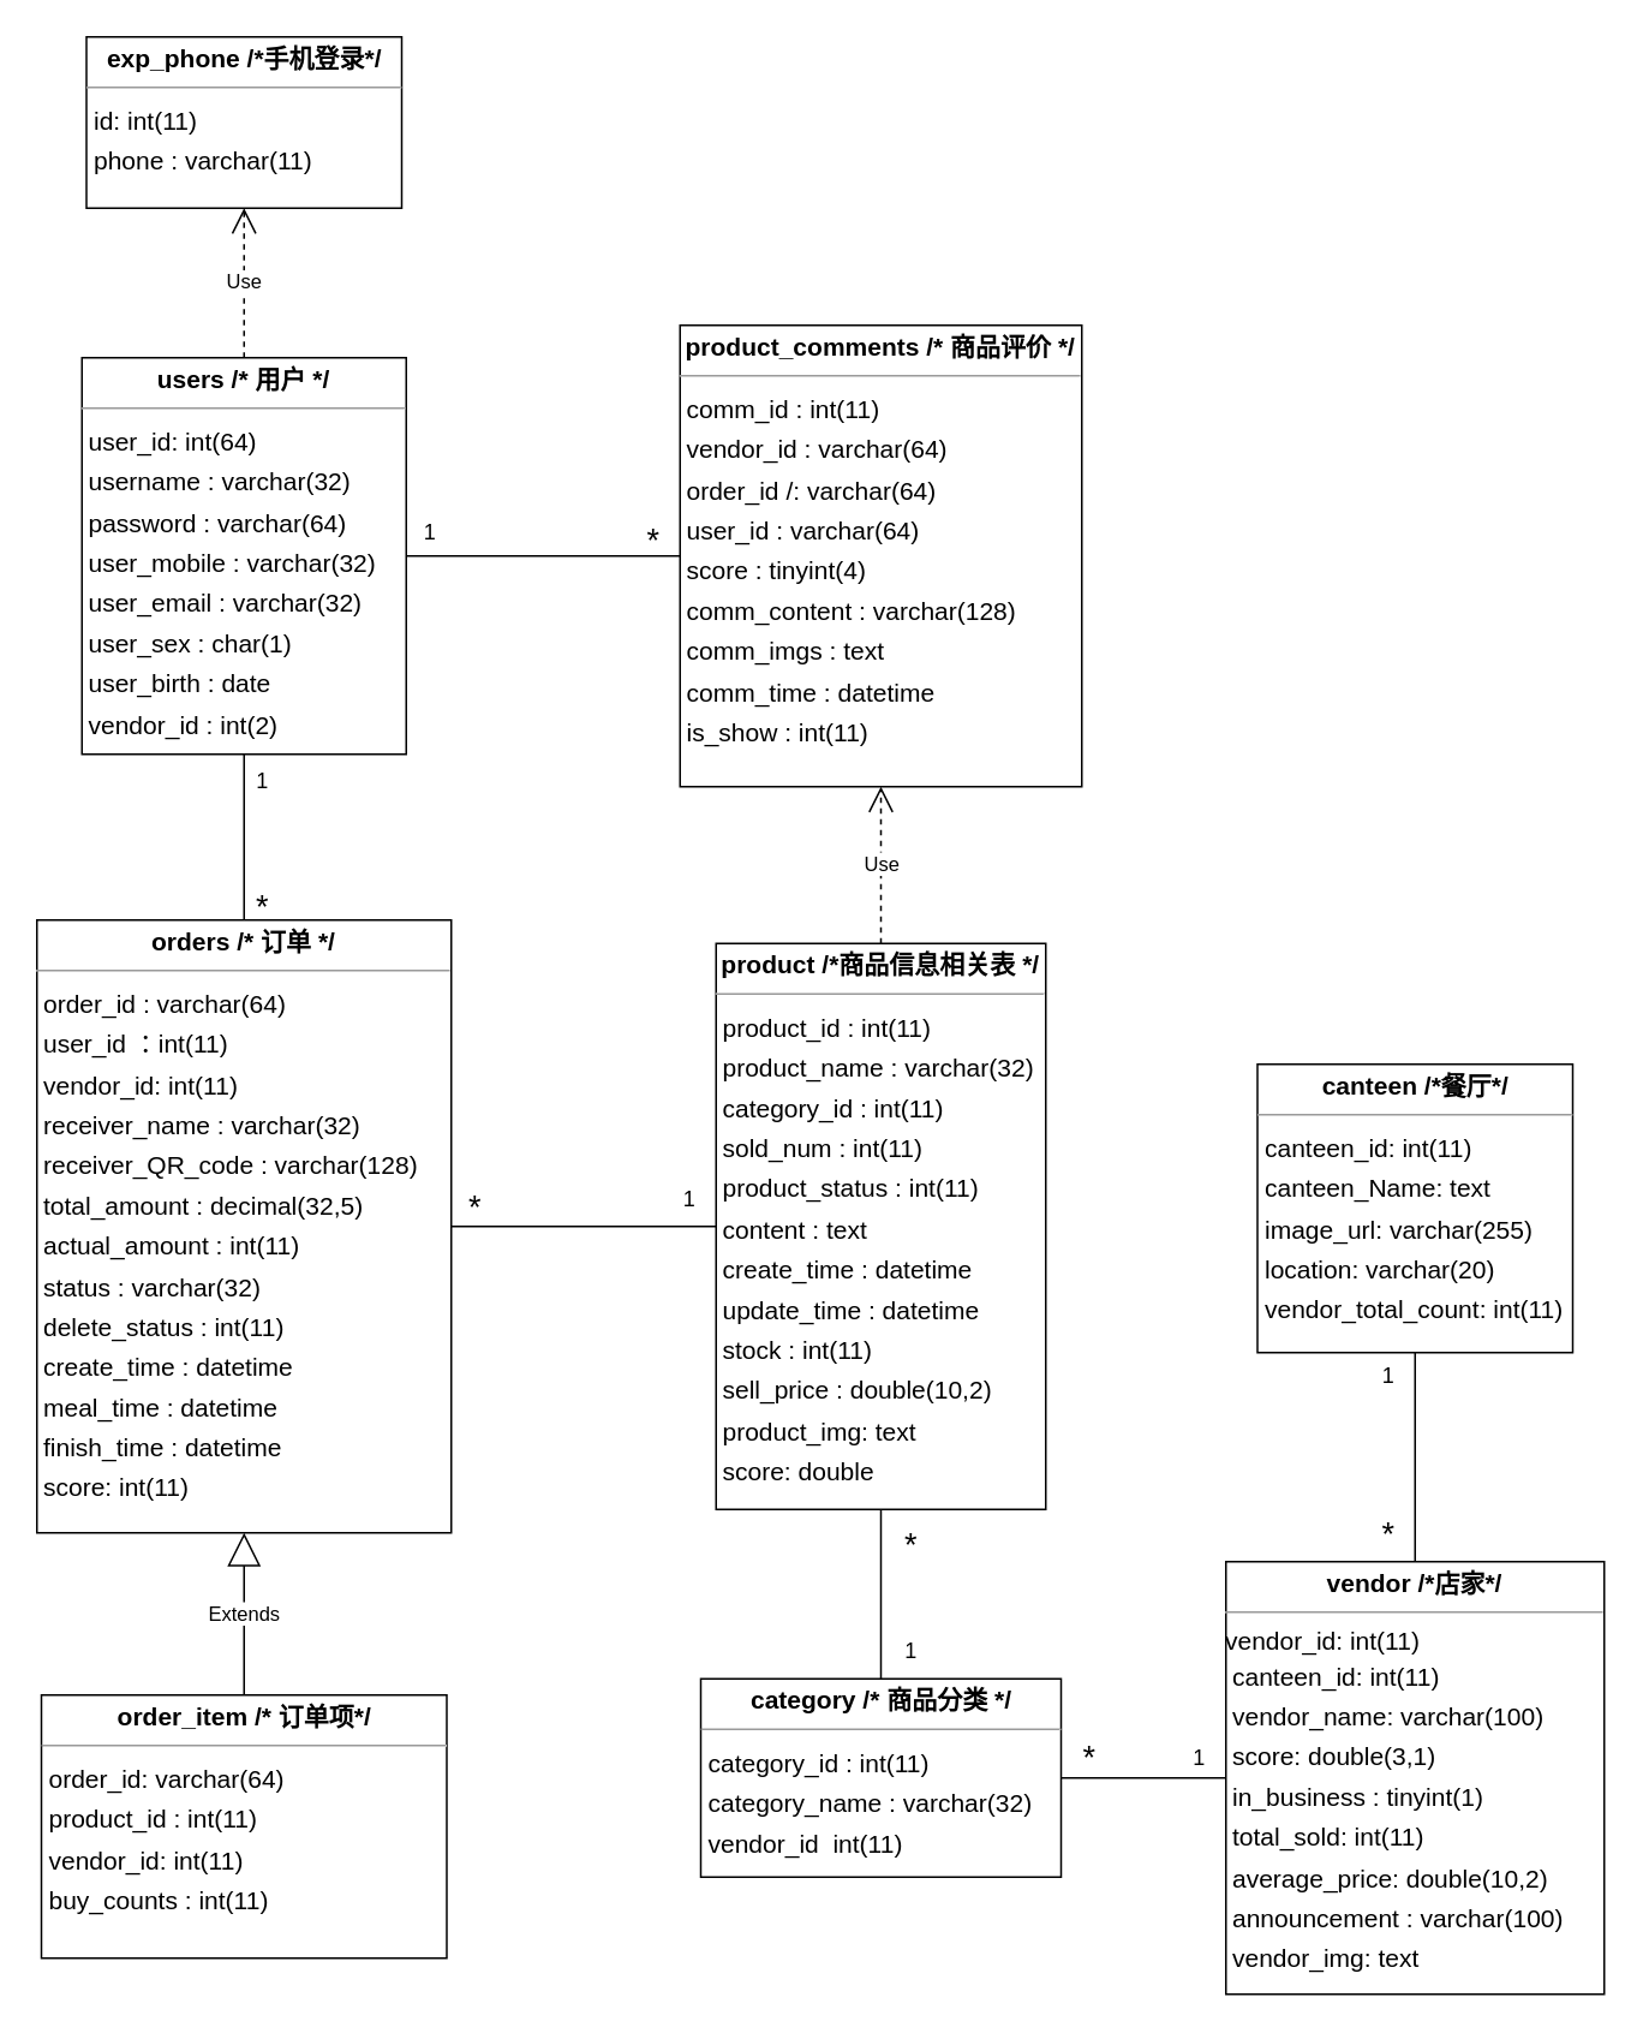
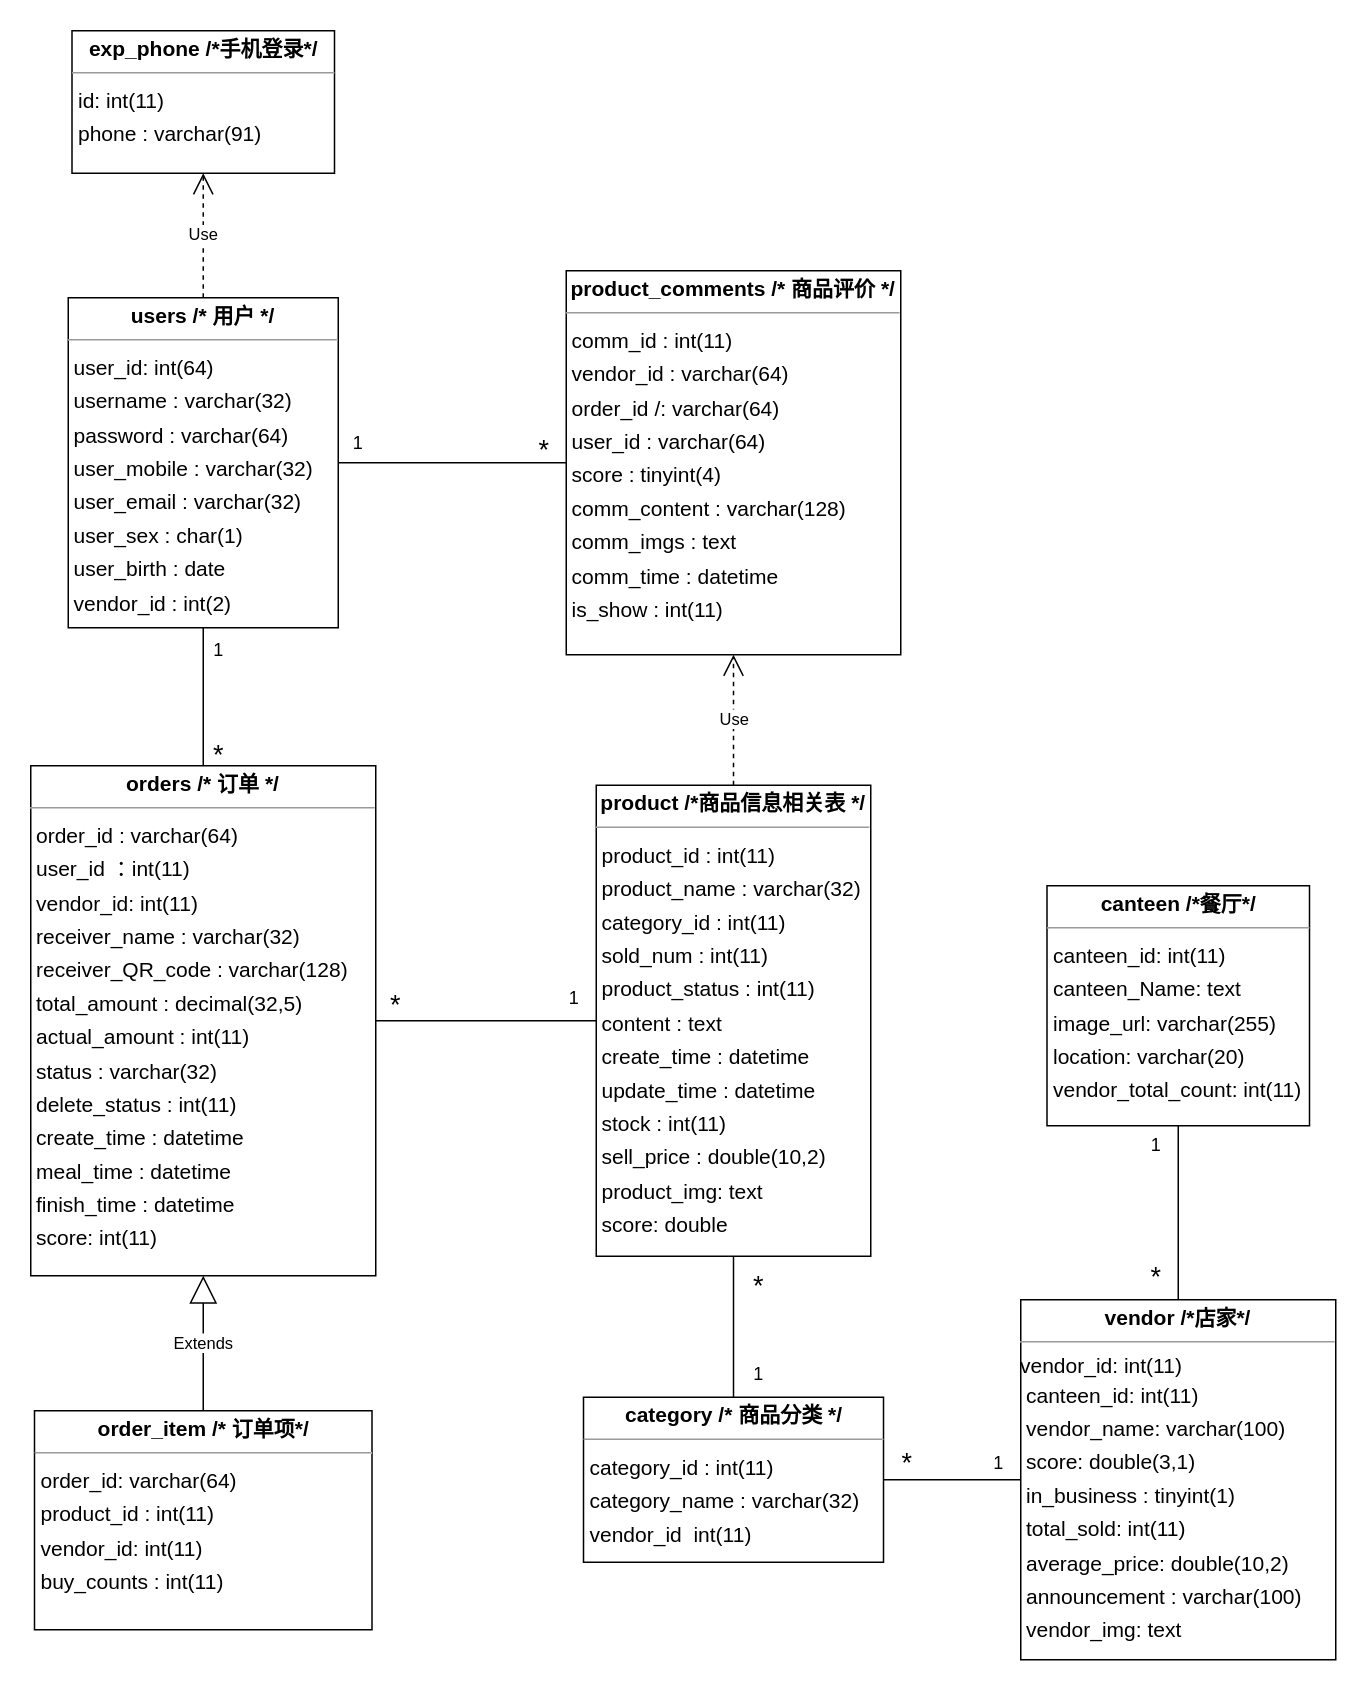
  <mxCell id="0" />
  <mxCell id="1" parent="0" />
  <mxCell id="2" value="&lt;p style=&quot;margin:0px;margin-top:4px;text-align:center;&quot;&gt;&lt;b&gt;canteen /*餐厅*/&lt;/b&gt;&lt;/p&gt;&lt;hr size=&quot;1&quot;&gt;&lt;p style=&quot;margin:0 0 0 4px;line-height:1.6;&quot;&gt;canteen_id: int(11)&lt;br&gt;&lt;/p&gt;&lt;p style=&quot;margin:0 0 0 4px;line-height:1.6;&quot;&gt; canteen_Name: text&lt;br&gt; image_url: varchar(255)&lt;br&gt; location: varchar(20)&lt;br&gt; vendor_total_count: int(11)&lt;/p&gt;" style="verticalAlign=top;align=left;overflow=fill;fontSize=14;fontFamily=Helvetica;html=1;rounded=0;shadow=0;comic=0;labelBackgroundColor=none;strokeWidth=1;" parent="1" vertex="1"><mxGeometry x="697.5" y="590" width="175" height="160" as="geometry" /></mxCell>
  <mxCell id="3" value="&lt;p style=&quot;margin:0px;margin-top:4px;text-align:center;&quot;&gt;&lt;b&gt;category  /* 商品分类 */&lt;/b&gt;&lt;/p&gt;&lt;hr size=&quot;1&quot;&gt;&lt;p style=&quot;margin:0 0 0 4px;line-height:1.6;&quot;&gt;category_id : int(11)&lt;br&gt;&lt;/p&gt;&lt;p style=&quot;margin:0 0 0 4px;line-height:1.6;&quot;&gt; category_name : varchar(32)&lt;br&gt; vendor_id&amp;nbsp; int(11)&lt;/p&gt;" style="verticalAlign=top;align=left;overflow=fill;fontSize=14;fontFamily=Helvetica;html=1;rounded=0;shadow=0;comic=0;labelBackgroundColor=none;strokeWidth=1;" parent="1" vertex="1"><mxGeometry x="388.5" y="931" width="200" height="110" as="geometry" /></mxCell>
- <mxCell id="4" value="&lt;p style=&quot;margin:0px;margin-top:4px;text-align:center;&quot;&gt;&lt;b&gt;exp_phone /*手机登录*/&lt;/b&gt;&lt;/p&gt;&lt;hr size=&quot;1&quot;&gt;&lt;p style=&quot;margin:0 0 0 4px;line-height:1.6;&quot;&gt;id: int(11)&lt;br&gt;&lt;/p&gt;&lt;p style=&quot;margin:0 0 0 4px;line-height:1.6;&quot;&gt; phone : varchar(11)&lt;/p&gt;&lt;p style=&quot;margin:0 0 0 4px;line-height:1.6;&quot;&gt;&lt;br&gt;&lt;/p&gt;" style="verticalAlign=top;align=left;overflow=fill;fontSize=14;fontFamily=Helvetica;html=1;rounded=0;shadow=0;comic=0;labelBackgroundColor=none;strokeWidth=1;" parent="1" vertex="1"><mxGeometry x="47.5" y="20" width="175" height="95" as="geometry" /></mxCell>
+ <mxCell id="4" value="&lt;p style=&quot;margin:0px;margin-top:4px;text-align:center;&quot;&gt;&lt;b&gt;exp_phone /*手机登录*/&lt;/b&gt;&lt;/p&gt;&lt;hr size=&quot;1&quot;&gt;&lt;p style=&quot;margin:0 0 0 4px;line-height:1.6;&quot;&gt;id: int(11)&lt;br&gt;&lt;/p&gt;&lt;p style=&quot;margin:0 0 0 4px;line-height:1.6;&quot;&gt; phone : varchar(91)&lt;/p&gt;&lt;p style=&quot;margin:0 0 0 4px;line-height:1.6;&quot;&gt;&lt;br&gt;&lt;/p&gt;" style="verticalAlign=top;align=left;overflow=fill;fontSize=14;fontFamily=Helvetica;html=1;rounded=0;shadow=0;comic=0;labelBackgroundColor=none;strokeWidth=1;" parent="1" vertex="1"><mxGeometry x="47.5" y="20" width="175" height="95" as="geometry" /></mxCell>
  <mxCell id="5" value="&lt;p style=&quot;margin:0px;margin-top:4px;text-align:center;&quot;&gt;&lt;b&gt;order_item  /* 订单项*/&lt;/b&gt;&lt;/p&gt;&lt;hr size=&quot;1&quot;&gt;&lt;p style=&quot;margin:0 0 0 4px;line-height:1.6;&quot;&gt; order_id: varchar(64)&lt;br&gt; product_id : int(11)&lt;br&gt; vendor_id: int(11)&lt;br&gt; buy_counts : int(11)&lt;/p&gt;" style="verticalAlign=top;align=left;overflow=fill;fontSize=14;fontFamily=Helvetica;html=1;rounded=0;shadow=0;comic=0;labelBackgroundColor=none;strokeWidth=1;" parent="1" vertex="1"><mxGeometry x="22.5" y="940" width="225" height="146" as="geometry" /></mxCell>
  <mxCell id="6" value="&lt;p style=&quot;margin:0px;margin-top:4px;text-align:center;&quot;&gt;&lt;b&gt;orders  /* 订单  */&lt;/b&gt;&lt;/p&gt;&lt;hr size=&quot;1&quot;&gt;&lt;p style=&quot;margin:0 0 0 4px;line-height:1.6;&quot;&gt;order_id : varchar(64)&lt;br&gt;&lt;/p&gt;&lt;p style=&quot;margin:0 0 0 4px;line-height:1.6;&quot;&gt; user_id ：int(11)&lt;br&gt; vendor_id: int(11)&lt;br&gt; receiver_name : varchar(32)&lt;br&gt; receiver_QR_code : varchar(128)&lt;br&gt; total_amount : decimal(32,5)&lt;br&gt; actual_amount : int(11)&lt;br&gt; status : varchar(32)&lt;br&gt; delete_status : int(11)&lt;br&gt; create_time : datetime&lt;br&gt; meal_time : datetime&lt;br&gt; finish_time : datetime&lt;br&gt; score: int(11)&lt;/p&gt;" style="verticalAlign=top;align=left;overflow=fill;fontSize=14;fontFamily=Helvetica;html=1;rounded=0;shadow=0;comic=0;labelBackgroundColor=none;strokeWidth=1;" parent="1" vertex="1"><mxGeometry x="20" y="510" width="230" height="340" as="geometry" /></mxCell>
  <mxCell id="7" value="&lt;p style=&quot;margin:0px;margin-top:4px;text-align:center;&quot;&gt;&lt;b&gt;product  /*商品信息相关表 */&lt;/b&gt;&lt;/p&gt;&lt;hr size=&quot;1&quot;&gt;&lt;p style=&quot;margin:0 0 0 4px;line-height:1.6;&quot;&gt;product_id : int(11)&lt;br&gt;&lt;/p&gt;&lt;p style=&quot;margin:0 0 0 4px;line-height:1.6;&quot;&gt; product_name : varchar(32)&lt;br&gt; category_id : int(11)&lt;br&gt; sold_num : int(11)&lt;br&gt; product_status : int(11)&lt;br&gt; content : text&lt;br&gt; create_time : datetime&lt;br&gt; update_time : datetime&lt;br&gt; stock : int(11)&lt;br&gt; sell_price : double(10,2)&lt;br&gt; product_img: text&lt;br&gt; score: double&lt;/p&gt;&lt;p style=&quot;margin:0 0 0 4px;line-height:1.6;&quot;&gt;&lt;br&gt;&lt;/p&gt;" style="verticalAlign=top;align=left;overflow=fill;fontSize=14;fontFamily=Helvetica;html=1;rounded=0;shadow=0;comic=0;labelBackgroundColor=none;strokeWidth=1;" parent="1" vertex="1"><mxGeometry x="397" y="523" width="183" height="314" as="geometry" /></mxCell>
  <mxCell id="8" value="&lt;p style=&quot;margin:0px;margin-top:4px;text-align:center;&quot;&gt;&lt;b&gt;product_comments  /* 商品评价  */&lt;/b&gt;&lt;/p&gt;&lt;hr size=&quot;1&quot;&gt;&lt;p style=&quot;margin:0 0 0 4px;line-height:1.6;&quot;&gt;comm_id : int(11)&lt;br&gt;&lt;/p&gt;&lt;p style=&quot;margin:0 0 0 4px;line-height:1.6;&quot;&gt; vendor_id : varchar(64)&lt;br&gt; order_id /: varchar(64)&lt;br&gt; user_id : varchar(64)&lt;br&gt; score : tinyint(4)&lt;br&gt; comm_content : varchar(128)&lt;br&gt; comm_imgs : text&lt;br&gt; comm_time : datetime&lt;br&gt; is_show : int(11)&lt;/p&gt;&lt;p style=&quot;margin:0 0 0 4px;line-height:1.6;&quot;&gt;&lt;br&gt;&lt;/p&gt;" style="verticalAlign=top;align=left;overflow=fill;fontSize=14;fontFamily=Helvetica;html=1;rounded=0;shadow=0;comic=0;labelBackgroundColor=none;strokeWidth=1;" parent="1" vertex="1"><mxGeometry x="377" y="180" width="223" height="256" as="geometry" /></mxCell>
  <mxCell id="9" value="&lt;p style=&quot;margin:0px;margin-top:4px;text-align:center;&quot;&gt;&lt;b&gt;users  /* 用户  */&lt;/b&gt;&lt;/p&gt;&lt;hr size=&quot;1&quot;&gt;&lt;p style=&quot;margin:0 0 0 4px;line-height:1.6;&quot;&gt;user_id: int(64)&lt;br&gt;&lt;/p&gt;&lt;p style=&quot;margin:0 0 0 4px;line-height:1.6;&quot;&gt; username : varchar(32)&lt;br&gt; password : varchar(64)&lt;br&gt; user_mobile : varchar(32)&lt;br&gt; user_email : varchar(32)&lt;br&gt; user_sex : char(1)&lt;br&gt; user_birth : date&lt;br&gt; vendor_id : int(2)&lt;/p&gt;&lt;p style=&quot;margin:0 0 0 4px;line-height:1.6;&quot;&gt;&lt;br&gt;&lt;/p&gt;" style="verticalAlign=top;align=left;overflow=fill;fontSize=14;fontFamily=Helvetica;html=1;rounded=0;shadow=0;comic=0;labelBackgroundColor=none;strokeWidth=1;" parent="1" vertex="1"><mxGeometry x="45" y="198" width="180" height="220" as="geometry" /></mxCell>
  <mxCell id="10" value="&lt;p style=&quot;margin:0px;margin-top:4px;text-align:center;&quot;&gt;&lt;b&gt;vendor /*店家*/&lt;/b&gt;&lt;/p&gt;&lt;hr size=&quot;1&quot;&gt;vendor_id: int(11)&lt;p style=&quot;margin:0 0 0 4px;line-height:1.6;&quot;&gt;canteen_id: int(11)&lt;br&gt;&lt;/p&gt;&lt;p style=&quot;margin:0 0 0 4px;line-height:1.6;&quot;&gt; vendor_name: varchar(100)&lt;br&gt; score: double(3,1)&lt;br&gt; in_business : tinyint(1)&lt;br&gt; total_sold: int(11)&lt;br&gt; average_price: double(10,2)&lt;br&gt; announcement : varchar(100)&lt;br&gt; vendor_img: text&lt;/p&gt;" style="verticalAlign=top;align=left;overflow=fill;fontSize=14;fontFamily=Helvetica;html=1;rounded=0;shadow=0;comic=0;labelBackgroundColor=none;strokeWidth=1;" parent="1" vertex="1"><mxGeometry x="680" y="866" width="210" height="240" as="geometry" /></mxCell>
  <mxCell id="11" value="Extends" style="endArrow=block;endSize=16;endFill=0;html=1;rounded=0;entryX=0.5;entryY=1;entryDx=0;entryDy=0;" parent="1" source="5" target="6" edge="1"><mxGeometry width="160" relative="1" as="geometry"><mxPoint x="170" y="1040" as="sourcePoint" /><mxPoint x="190" y="960" as="targetPoint" /></mxGeometry></mxCell>
  <mxCell id="12" value="" style="endArrow=none;html=1;rounded=0;entryX=0;entryY=0.5;entryDx=0;entryDy=0;exitX=1;exitY=0.5;exitDx=0;exitDy=0;" parent="1" source="6" target="7" edge="1"><mxGeometry width="50" height="50" relative="1" as="geometry"><mxPoint x="300" y="880" as="sourcePoint" /><mxPoint x="350" y="830" as="targetPoint" /></mxGeometry></mxCell>
  <mxCell id="13" value="Use" style="endArrow=open;endSize=12;dashed=1;html=1;rounded=0;exitX=0.5;exitY=0;exitDx=0;exitDy=0;entryX=0.5;entryY=1;entryDx=0;entryDy=0;" parent="1" source="7" target="8" edge="1"><mxGeometry x="0.012" width="160" relative="1" as="geometry"><mxPoint x="70" y="280" as="sourcePoint" /><mxPoint x="230" y="280" as="targetPoint" /><mxPoint as="offset" /></mxGeometry></mxCell>
  <mxCell id="14" value="" style="endArrow=none;html=1;rounded=0;entryX=0.5;entryY=0;entryDx=0;entryDy=0;exitX=0.5;exitY=1;exitDx=0;exitDy=0;" parent="1" source="7" target="3" edge="1"><mxGeometry width="50" height="50" relative="1" as="geometry"><mxPoint x="280" y="990" as="sourcePoint" /><mxPoint x="330" y="940" as="targetPoint" /></mxGeometry></mxCell>
  <mxCell id="15" value="Use" style="endArrow=open;endSize=12;dashed=1;html=1;rounded=0;exitX=0.5;exitY=0;exitDx=0;exitDy=0;entryX=0.5;entryY=1;entryDx=0;entryDy=0;" parent="1" source="9" target="4" edge="1"><mxGeometry x="0.012" width="160" relative="1" as="geometry"><mxPoint x="134.47" y="165" as="sourcePoint" /><mxPoint x="170" y="120" as="targetPoint" /><mxPoint as="offset" /></mxGeometry></mxCell>
  <mxCell id="16" value="" style="endArrow=none;html=1;rounded=0;entryX=0.5;entryY=0;entryDx=0;entryDy=0;exitX=0.5;exitY=1;exitDx=0;exitDy=0;" parent="1" source="9" target="6" edge="1"><mxGeometry width="50" height="50" relative="1" as="geometry"><mxPoint x="-70" y="520" as="sourcePoint" /><mxPoint x="-20" y="470" as="targetPoint" /></mxGeometry></mxCell>
  <mxCell id="17" value="" style="endArrow=none;html=1;rounded=0;entryX=0;entryY=0.5;entryDx=0;entryDy=0;exitX=1;exitY=0.5;exitDx=0;exitDy=0;" parent="1" source="9" target="8" edge="1"><mxGeometry width="50" height="50" relative="1" as="geometry"><mxPoint x="260" y="360" as="sourcePoint" /><mxPoint x="310" y="310" as="targetPoint" /></mxGeometry></mxCell>
  <mxCell id="18" value="" style="endArrow=none;html=1;rounded=0;entryX=0;entryY=0.5;entryDx=0;entryDy=0;exitX=1;exitY=0.5;exitDx=0;exitDy=0;" parent="1" source="3" target="10" edge="1"><mxGeometry width="50" height="50" relative="1" as="geometry"><mxPoint x="480" y="1130" as="sourcePoint" /><mxPoint x="530" y="1080" as="targetPoint" /></mxGeometry></mxCell>
  <mxCell id="19" value="" style="endArrow=none;html=1;rounded=0;entryX=0.5;entryY=0;entryDx=0;entryDy=0;exitX=0.5;exitY=1;exitDx=0;exitDy=0;" parent="1" source="2" target="10" edge="1"><mxGeometry width="50" height="50" relative="1" as="geometry"><mxPoint x="630" y="850" as="sourcePoint" /><mxPoint x="680" y="800" as="targetPoint" /></mxGeometry></mxCell>
  <mxCell id="20" value="1" style="text;html=1;align=center;verticalAlign=middle;resizable=0;points=[];autosize=1;strokeColor=none;fillColor=none;" vertex="1" parent="1"><mxGeometry x="755" y="748" width="30" height="30" as="geometry" /></mxCell>
  <mxCell id="21" value="&lt;font style=&quot;font-size: 18px;&quot;&gt;*&lt;/font&gt;" style="text;html=1;align=center;verticalAlign=middle;resizable=0;points=[];autosize=1;strokeColor=none;fillColor=none;" vertex="1" parent="1"><mxGeometry x="755" y="831" width="30" height="40" as="geometry" /></mxCell>
  <mxCell id="22" value="1" style="text;html=1;align=center;verticalAlign=middle;resizable=0;points=[];autosize=1;strokeColor=none;fillColor=none;" vertex="1" parent="1"><mxGeometry x="650" y="960" width="30" height="30" as="geometry" /></mxCell>
  <mxCell id="23" value="&lt;font style=&quot;font-size: 18px;&quot;&gt;*&lt;/font&gt;" style="text;html=1;align=center;verticalAlign=middle;resizable=0;points=[];autosize=1;strokeColor=none;fillColor=none;" vertex="1" parent="1"><mxGeometry x="588.5" y="955" width="30" height="40" as="geometry" /></mxCell>
  <mxCell id="24" value="&lt;font style=&quot;font-size: 18px;&quot;&gt;*&lt;/font&gt;" style="text;html=1;align=center;verticalAlign=middle;resizable=0;points=[];autosize=1;strokeColor=none;fillColor=none;" vertex="1" parent="1"><mxGeometry x="490" y="837" width="30" height="40" as="geometry" /></mxCell>
  <mxCell id="25" value="1" style="text;html=1;align=center;verticalAlign=middle;resizable=0;points=[];autosize=1;strokeColor=none;fillColor=none;" vertex="1" parent="1"><mxGeometry x="490" y="901" width="30" height="30" as="geometry" /></mxCell>
  <mxCell id="26" value="1" style="text;html=1;align=center;verticalAlign=middle;resizable=0;points=[];autosize=1;strokeColor=none;fillColor=none;" vertex="1" parent="1"><mxGeometry x="367" y="650" width="30" height="30" as="geometry" /></mxCell>
  <mxCell id="27" value="&lt;font style=&quot;font-size: 18px;&quot;&gt;*&lt;/font&gt;" style="text;html=1;align=center;verticalAlign=middle;resizable=0;points=[];autosize=1;strokeColor=none;fillColor=none;" vertex="1" parent="1"><mxGeometry x="247.5" y="650" width="30" height="40" as="geometry" /></mxCell>
  <mxCell id="28" value="1" style="text;html=1;align=center;verticalAlign=middle;resizable=0;points=[];autosize=1;strokeColor=none;fillColor=none;" vertex="1" parent="1"><mxGeometry x="130" y="418" width="30" height="30" as="geometry" /></mxCell>
  <mxCell id="29" value="&lt;font style=&quot;font-size: 18px;&quot;&gt;*&lt;/font&gt;" style="text;html=1;align=center;verticalAlign=middle;resizable=0;points=[];autosize=1;strokeColor=none;fillColor=none;" vertex="1" parent="1"><mxGeometry x="130" y="483" width="30" height="40" as="geometry" /></mxCell>
  <mxCell id="30" value="1" style="text;html=1;align=center;verticalAlign=middle;resizable=0;points=[];autosize=1;strokeColor=none;fillColor=none;" vertex="1" parent="1"><mxGeometry x="222.5" y="280" width="30" height="30" as="geometry" /></mxCell>
  <mxCell id="31" value="&lt;font style=&quot;font-size: 18px;&quot;&gt;*&lt;/font&gt;" style="text;html=1;align=center;verticalAlign=middle;resizable=0;points=[];autosize=1;strokeColor=none;fillColor=none;" vertex="1" parent="1"><mxGeometry x="347" y="280" width="30" height="40" as="geometry" /></mxCell>
